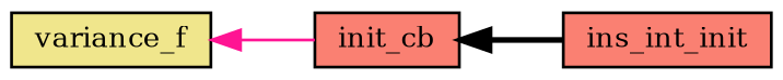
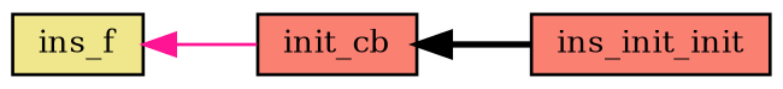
  digraph {
    fontname="DejaVu Serif"
    rankdir=LR
    node [color=black fillcolor=salmon fontname="DejaVu Serif" fontsize=10 shape=record style=filled]
    edge [dir=back fontname="DejaVu Serif" fontsize=10 labelfontname=FreeSans labelfontsize=10]
-   n1 [fillcolor=khaki fontcolor=black height=0.2 label=variance_f width=0.4]
+   n1 [fillcolor=khaki fontcolor=black height=0.2 label=ins_f width=0.4]
    n2 [height=0.2 label=init_cb width=0.4]
-   n3 [height=0.2 label=ins_int_init width=0.4]
+   n3 [height=0.2 label=ins_init_init width=0.4]
    n1 -> n2 [color=deeppink style=solid]
    n2 -> n3 [color=black style=bold]
  }
